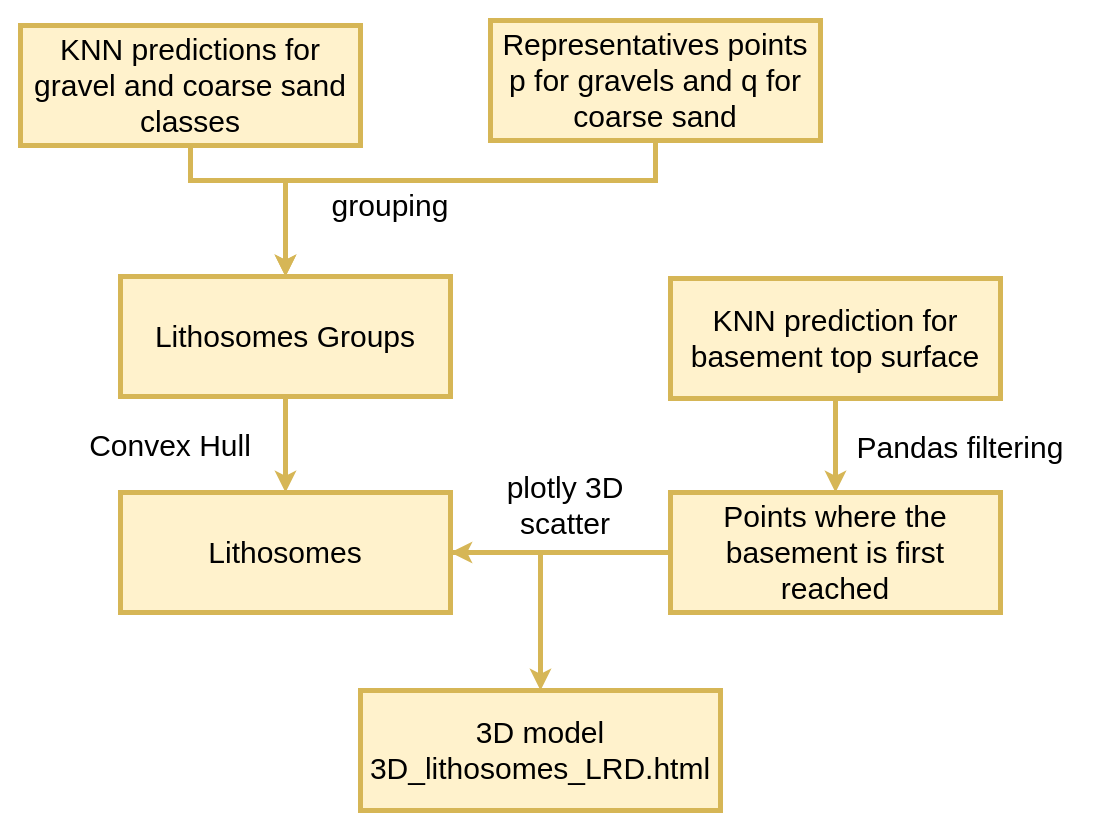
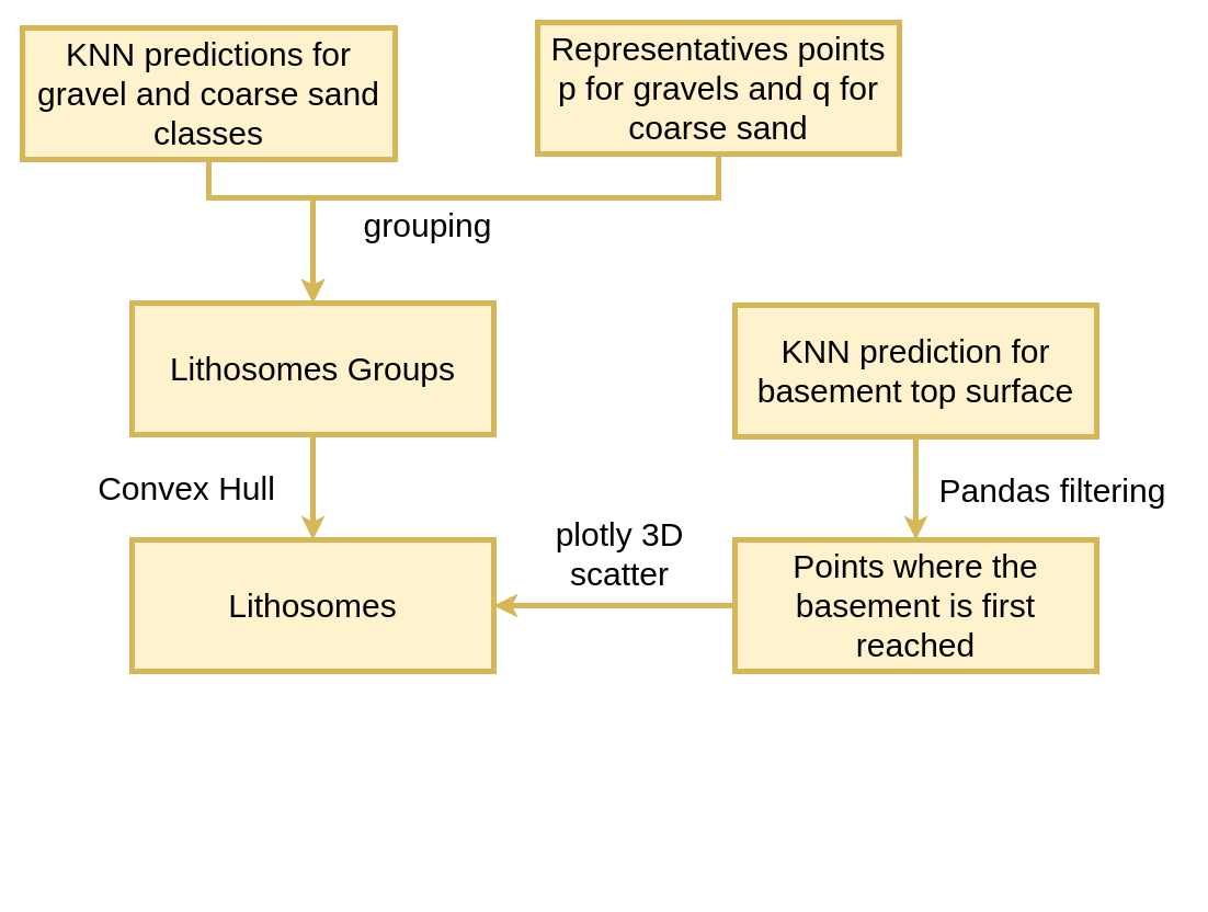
  <mxCell id="0" />
  <mxCell id="1" parent="0" />
  <mxCell id="2" style="edgeStyle=orthogonalEdgeStyle;rounded=0;orthogonalLoop=1;jettySize=auto;html=1;exitX=0.5;exitY=1;exitDx=0;exitDy=0;entryX=0.5;entryY=0;entryDx=0;entryDy=0;fontFamily=Helvetica;fontSize=30;strokeWidth=5;fillColor=#fff2cc;strokeColor=#d6b656;" parent="1" source="3" target="9" edge="1"><mxGeometry relative="1" as="geometry"><Array as="points"><mxPoint x="195" y="180" /><mxPoint x="425" y="180" /></Array></mxGeometry></mxCell>
  <mxCell id="3" value="KNN predictions for gravel and coarse sand classes" style="rounded=0;whiteSpace=wrap;html=1;fontFamily=Helvetica;fontSize=30;fillColor=#fff2cc;strokeColor=#d6b656;strokeWidth=5;" parent="1" vertex="1"><mxGeometry x="20" y="25" width="340" height="120" as="geometry" /></mxCell>
  <mxCell id="4" style="edgeStyle=orthogonalEdgeStyle;rounded=0;orthogonalLoop=1;jettySize=auto;html=1;exitX=0.5;exitY=1;exitDx=0;exitDy=0;entryX=0.5;entryY=0;entryDx=0;entryDy=0;fontFamily=Helvetica;fontSize=30;strokeWidth=5;fillColor=#fff2cc;strokeColor=#d6b656;" parent="1" source="5" target="9" edge="1"><mxGeometry relative="1" as="geometry"><Array as="points"><mxPoint x="655" y="180" /><mxPoint x="285" y="180" /></Array></mxGeometry></mxCell>
  <mxCell id="5" value="Representatives points p for gravels and q for coarse sand" style="rounded=0;whiteSpace=wrap;html=1;fontFamily=Helvetica;fontSize=30;fillColor=#fff2cc;strokeColor=#d6b656;strokeWidth=5;" parent="1" vertex="1"><mxGeometry x="490" y="20" width="330" height="120" as="geometry" /></mxCell>
- <mxCell id="6" style="edgeStyle=orthogonalEdgeStyle;rounded=0;orthogonalLoop=1;jettySize=auto;html=1;exitX=1;exitY=0.5;exitDx=0;exitDy=0;entryX=0.5;entryY=0;entryDx=0;entryDy=0;strokeWidth=5;fillColor=#fff2cc;strokeColor=#d6b656;" parent="1" source="7" target="14" edge="1"><mxGeometry relative="1" as="geometry" /></mxCell>
  <mxCell id="7" value="Lithosomes" style="rounded=0;whiteSpace=wrap;html=1;fontFamily=Helvetica;fontSize=30;fillColor=#fff2cc;strokeColor=#d6b656;strokeWidth=5;" parent="1" vertex="1"><mxGeometry x="120" y="492" width="330" height="120" as="geometry" /></mxCell>
  <mxCell id="8" style="edgeStyle=orthogonalEdgeStyle;rounded=0;orthogonalLoop=1;jettySize=auto;html=1;exitX=0.5;exitY=1;exitDx=0;exitDy=0;entryX=0.5;entryY=0;entryDx=0;entryDy=0;fillColor=#fff2cc;strokeColor=#d6b656;strokeWidth=5;" parent="1" source="9" target="7" edge="1"><mxGeometry relative="1" as="geometry"><Array as="points" /></mxGeometry></mxCell>
  <mxCell id="9" value="Lithosomes Groups" style="rounded=0;whiteSpace=wrap;html=1;fontFamily=Helvetica;fontSize=30;fillColor=#fff2cc;strokeColor=#d6b656;strokeWidth=5;" parent="1" vertex="1"><mxGeometry x="120" y="276" width="330" height="120" as="geometry" /></mxCell>
  <mxCell id="10" style="edgeStyle=orthogonalEdgeStyle;rounded=0;orthogonalLoop=1;jettySize=auto;html=1;exitX=0;exitY=0.5;exitDx=0;exitDy=0;strokeWidth=5;fillColor=#fff2cc;strokeColor=#d6b656;" parent="1" source="11" target="7" edge="1"><mxGeometry relative="1" as="geometry" /></mxCell>
  <mxCell id="11" value="Points where the basement is first reached" style="rounded=0;whiteSpace=wrap;html=1;fontFamily=Helvetica;fontSize=30;fillColor=#fff2cc;strokeColor=#d6b656;strokeWidth=5;" parent="1" vertex="1"><mxGeometry x="670" y="492" width="330" height="120" as="geometry" /></mxCell>
  <mxCell id="12" style="edgeStyle=orthogonalEdgeStyle;rounded=0;orthogonalLoop=1;jettySize=auto;html=1;exitX=0.5;exitY=1;exitDx=0;exitDy=0;entryX=0.5;entryY=0;entryDx=0;entryDy=0;strokeWidth=5;fillColor=#fff2cc;strokeColor=#d6b656;" parent="1" source="13" target="11" edge="1"><mxGeometry relative="1" as="geometry" /></mxCell>
  <mxCell id="13" value="KNN prediction for basement top surface" style="rounded=0;whiteSpace=wrap;html=1;fontFamily=Helvetica;fontSize=30;fillColor=#fff2cc;strokeColor=#d6b656;strokeWidth=5;" parent="1" vertex="1"><mxGeometry x="670" y="278" width="330" height="120" as="geometry" /></mxCell>
- <mxCell id="14" value="&lt;pre style=&quot;font-size: 30px;&quot;&gt;&lt;font style=&quot;font-size: 30px;&quot; face=&quot;Helvetica&quot;&gt;3D model&lt;br style=&quot;font-size: 30px;&quot;&gt;3D_lithosomes_LRD.html&lt;/font&gt;&lt;/pre&gt;" style="rounded=0;whiteSpace=wrap;html=1;fontFamily=Helvetica;fontSize=30;fillColor=#fff2cc;strokeColor=#d6b656;strokeWidth=5;" parent="1" vertex="1"><mxGeometry x="360" y="690" width="360" height="120" as="geometry" /></mxCell>
  <mxCell id="15" value="grouping" style="text;html=1;align=center;verticalAlign=middle;whiteSpace=wrap;rounded=0;fontFamily=Helvetica;fontSize=30;" parent="1" vertex="1"><mxGeometry x="290" y="190" width="200" height="30" as="geometry" /></mxCell>
  <mxCell id="16" value="Convex Hull" style="text;html=1;align=center;verticalAlign=middle;whiteSpace=wrap;rounded=0;fontFamily=Helvetica;fontSize=30;" parent="1" vertex="1"><mxGeometry x="70" y="430" width="200" height="30" as="geometry" /></mxCell>
  <mxCell id="17" value="Pandas filtering" style="text;html=1;align=center;verticalAlign=middle;whiteSpace=wrap;rounded=0;fontFamily=Helvetica;fontSize=30;" parent="1" vertex="1"><mxGeometry x="840" y="417" width="240" height="60" as="geometry" /></mxCell>
  <mxCell id="18" value="plotly 3D scatter" style="text;html=1;align=center;verticalAlign=middle;whiteSpace=wrap;rounded=0;fontFamily=Helvetica;fontSize=30;" parent="1" vertex="1"><mxGeometry x="470" y="470" width="190" height="70" as="geometry" /></mxCell>
